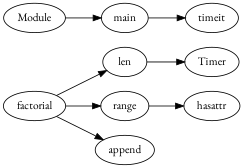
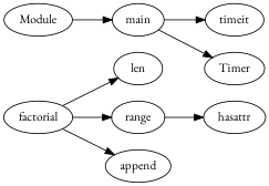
  strict digraph {
    fontname="EB Garamond"
    rankdir=LR
    node [fontname="EB Garamond"]
    edge [fontname="EB Garamond"]
    factorial
    len
    range
    append
    hasattr
    main
    timeit
    Timer
    Module
    factorial -> len
    factorial -> range
    factorial -> append
    range -> hasattr
    main -> timeit
-   len -> Timer
+   main -> Timer
    Module -> main
  }
